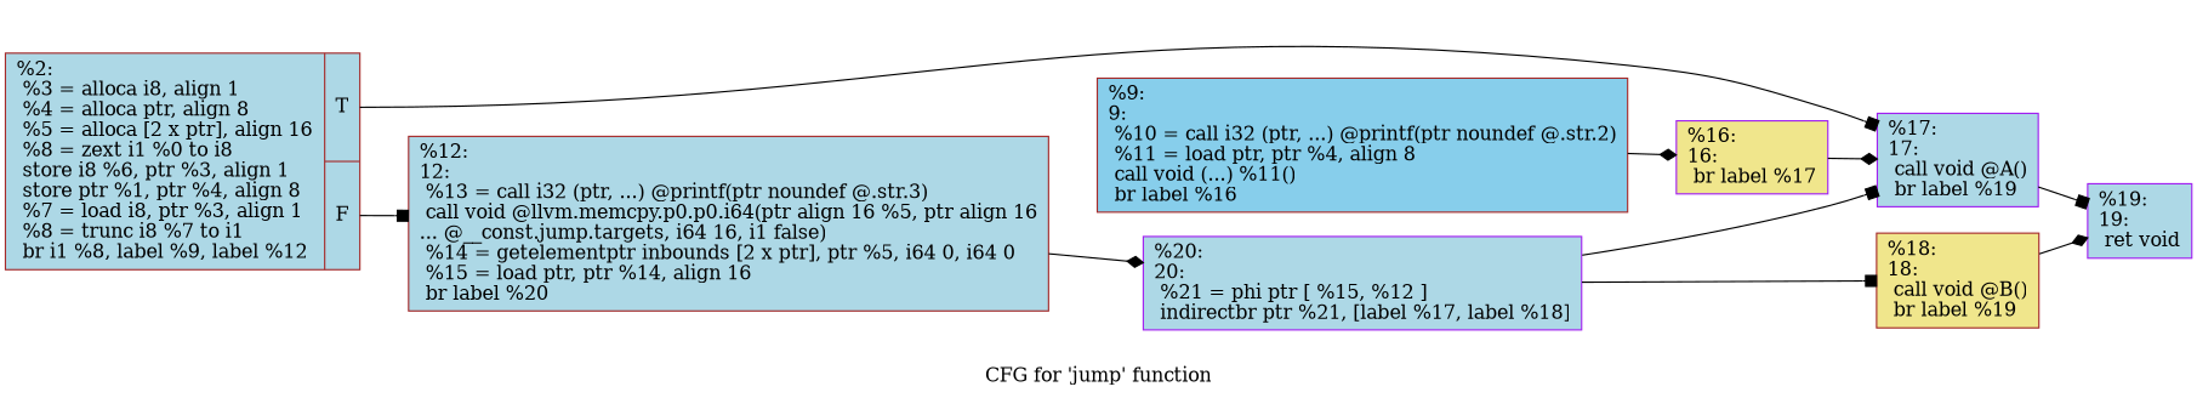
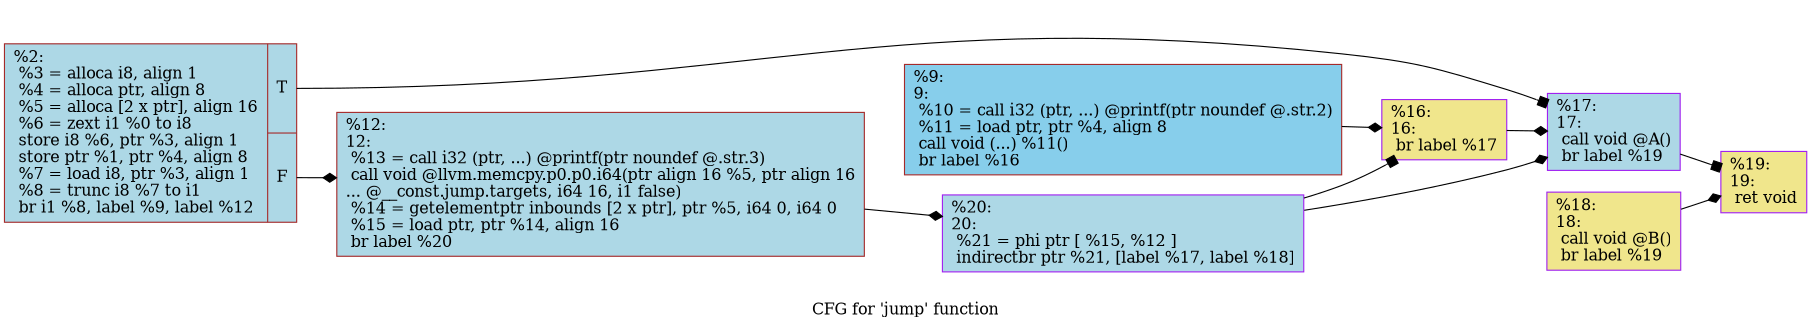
  digraph {
    label="CFG for 'jump' function"
    rankdir=LR
    node [color=purple fillcolor=lightblue shape=record style=filled]
    edge [arrowhead=box]
-   n1 [color=brown label="{%2:\l  %3 = alloca i8, align 1\l  %4 = alloca ptr, align 8\l  %5 = alloca [2 x ptr], align 16\l  %8 = zext i1 %0 to i8\l  store i8 %6, ptr %3, align 1\l  store ptr %1, ptr %4, align 8\l  %7 = load i8, ptr %3, align 1\l  %8 = trunc i8 %7 to i1\l  br i1 %8, label %9, label %12\l|{<s0>T|<s1>F}}"]
+   n1 [color=brown label="{%2:\l  %3 = alloca i8, align 1\l  %4 = alloca ptr, align 8\l  %5 = alloca [2 x ptr], align 16\l  %6 = zext i1 %0 to i8\l  store i8 %6, ptr %3, align 1\l  store ptr %1, ptr %4, align 8\l  %7 = load i8, ptr %3, align 1\l  %8 = trunc i8 %7 to i1\l  br i1 %8, label %9, label %12\l|{<s0>T|<s1>F}}"]
    n2 [color=brown label="{%12:\l12:                                               \l  %13 = call i32 (ptr, ...) @printf(ptr noundef @.str.3)\l  call void @llvm.memcpy.p0.p0.i64(ptr align 16 %5, ptr align 16\l... @__const.jump.targets, i64 16, i1 false)\l  %14 = getelementptr inbounds [2 x ptr], ptr %5, i64 0, i64 0\l  %15 = load ptr, ptr %14, align 16\l  br label %20\l}"]
    n3 [label="{%17:\l17:                                               \l  call void @A()\l  br label %19\l}"]
    n4 [color=brown fillcolor=skyblue label="{%9:\l9:                                                \l  %10 = call i32 (ptr, ...) @printf(ptr noundef @.str.2)\l  %11 = load ptr, ptr %4, align 8\l  call void (...) %11()\l  br label %16\l}"]
    n5 [fillcolor=khaki label="{%16:\l16:                                               \l  br label %17\l}"]
    n6 [label="{%20:\l20:                                               \l  %21 = phi ptr [ %15, %12 ]\l  indirectbr ptr %21, [label %17, label %18]\l}"]
-   n7 [color=brown fillcolor=khaki label="{%18:\l18:                                               \l  call void @B()\l  br label %19\l}"]
-   n8 [label="{%19:\l19:                                               \l  ret void\l}"]
-   n1 -> n2 [tailport=s1]
+   n7 [fillcolor=khaki label="{%18:\l18:                                               \l  call void @B()\l  br label %19\l}"]
+   n8 [fillcolor=khaki label="{%19:\l19:                                               \l  ret void\l}"]
+   n1 -> n2 [arrowhead=diamond tailport=s1]
    n1 -> n3 [tailport=s0]
    n2 -> n6 [arrowhead=diamond]
    n3 -> n8
    n4 -> n5 [arrowhead=diamond]
    n5 -> n3 [arrowhead=diamond]
-   n6 -> n3
-   n6 -> n7
+   n6 -> n3 [arrowhead=diamond]
+   n6 -> n5
    n7 -> n8 [arrowhead=diamond]
  }
